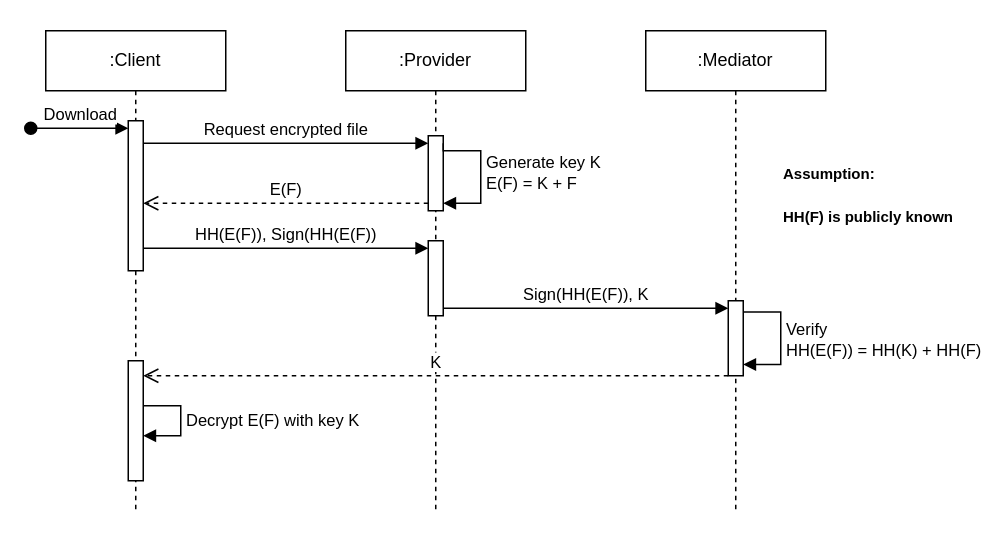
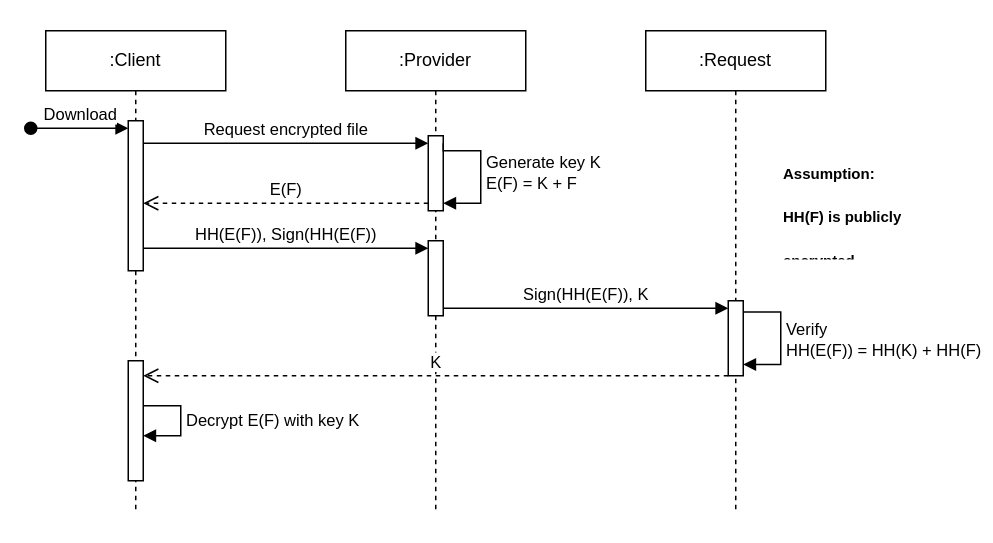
  <mxCell id="0" />
  <mxCell id="1" parent="0" />
  <mxCell id="2" value=":Provider" style="shape=umlLifeline;perimeter=lifelinePerimeter;whiteSpace=wrap;html=1;container=0;dropTarget=0;collapsible=0;recursiveResize=0;outlineConnect=0;portConstraint=eastwest;newEdgeStyle={&quot;edgeStyle&quot;:&quot;elbowEdgeStyle&quot;,&quot;elbow&quot;:&quot;vertical&quot;,&quot;curved&quot;:0,&quot;rounded&quot;:0};" parent="1" vertex="1"><mxGeometry x="230" y="20" width="120" height="320" as="geometry" /></mxCell>
  <mxCell id="3" value="" style="html=1;points=[[0,0,0,0,5],[0,1,0,0,-5],[1,0,0,0,5],[1,1,0,0,-5]];perimeter=orthogonalPerimeter;outlineConnect=0;targetShapes=umlLifeline;portConstraint=eastwest;newEdgeStyle={&quot;curved&quot;:0,&quot;rounded&quot;:0};" parent="2" vertex="1"><mxGeometry x="55" y="70" width="10" height="50" as="geometry" /></mxCell>
  <mxCell id="4" value="" style="html=1;points=[[0,0,0,0,5],[0,1,0,0,-5],[1,0,0,0,5],[1,1,0,0,-5]];perimeter=orthogonalPerimeter;outlineConnect=0;targetShapes=umlLifeline;portConstraint=eastwest;newEdgeStyle={&quot;curved&quot;:0,&quot;rounded&quot;:0};" parent="2" vertex="1"><mxGeometry x="55" y="140" width="10" height="50" as="geometry" /></mxCell>
  <mxCell id="5" value="Generate key K&lt;br&gt;E(F) = K + F" style="html=1;align=left;spacingLeft=2;endArrow=block;rounded=0;edgeStyle=orthogonalEdgeStyle;curved=0;rounded=0;exitX=1;exitY=0;exitDx=0;exitDy=5;exitPerimeter=0;entryX=1;entryY=1;entryDx=0;entryDy=-5;entryPerimeter=0;" parent="2" source="3" target="3" edge="1"><mxGeometry relative="1" as="geometry"><mxPoint x="80" y="80" as="sourcePoint" /><Array as="points"><mxPoint x="65" y="80" /><mxPoint x="90" y="80" /><mxPoint x="90" y="115" /></Array><mxPoint x="80" y="115" as="targetPoint" /></mxGeometry></mxCell>
  <mxCell id="6" value=":Client" style="shape=umlLifeline;perimeter=lifelinePerimeter;whiteSpace=wrap;html=1;container=0;dropTarget=0;collapsible=0;recursiveResize=0;outlineConnect=0;portConstraint=eastwest;newEdgeStyle={&quot;edgeStyle&quot;:&quot;elbowEdgeStyle&quot;,&quot;elbow&quot;:&quot;vertical&quot;,&quot;curved&quot;:0,&quot;rounded&quot;:0};" parent="1" vertex="1"><mxGeometry x="30" y="20" width="120" height="320" as="geometry" /></mxCell>
  <mxCell id="7" value="" style="html=1;points=[[0,0,0,0,5],[0,1,0,0,-5],[1,0,0,0,5],[1,1,0,0,-5]];perimeter=orthogonalPerimeter;outlineConnect=0;targetShapes=umlLifeline;portConstraint=eastwest;newEdgeStyle={&quot;curved&quot;:0,&quot;rounded&quot;:0};" parent="6" vertex="1"><mxGeometry x="55" y="60" width="10" height="100" as="geometry" /></mxCell>
  <mxCell id="8" value="" style="html=1;points=[[0,0,0,0,5],[0,1,0,0,-5],[1,0,0,0,5],[1,1,0,0,-5]];perimeter=orthogonalPerimeter;outlineConnect=0;targetShapes=umlLifeline;portConstraint=eastwest;newEdgeStyle={&quot;curved&quot;:0,&quot;rounded&quot;:0};" parent="6" vertex="1"><mxGeometry x="55" y="220" width="10" height="80" as="geometry" /></mxCell>
- <mxCell id="9" value=":Mediator" style="shape=umlLifeline;perimeter=lifelinePerimeter;whiteSpace=wrap;html=1;container=0;dropTarget=0;collapsible=0;recursiveResize=0;outlineConnect=0;portConstraint=eastwest;newEdgeStyle={&quot;edgeStyle&quot;:&quot;elbowEdgeStyle&quot;,&quot;elbow&quot;:&quot;vertical&quot;,&quot;curved&quot;:0,&quot;rounded&quot;:0};" parent="1" vertex="1"><mxGeometry x="430" y="20" width="120" height="320" as="geometry" /></mxCell>
+ <mxCell id="9" value=":Request" style="shape=umlLifeline;perimeter=lifelinePerimeter;whiteSpace=wrap;html=1;container=0;dropTarget=0;collapsible=0;recursiveResize=0;outlineConnect=0;portConstraint=eastwest;newEdgeStyle={&quot;edgeStyle&quot;:&quot;elbowEdgeStyle&quot;,&quot;elbow&quot;:&quot;vertical&quot;,&quot;curved&quot;:0,&quot;rounded&quot;:0};" parent="1" vertex="1"><mxGeometry x="430" y="20" width="120" height="320" as="geometry" /></mxCell>
  <mxCell id="10" value="" style="html=1;points=[[0,0,0,0,5],[0,1,0,0,-5],[1,0,0,0,5],[1,1,0,0,-5]];perimeter=orthogonalPerimeter;outlineConnect=0;targetShapes=umlLifeline;portConstraint=eastwest;newEdgeStyle={&quot;curved&quot;:0,&quot;rounded&quot;:0};" parent="9" vertex="1"><mxGeometry x="55" y="180" width="10" height="50" as="geometry" /></mxCell>
  <mxCell id="11" value="Verify&lt;br&gt;HH(E(F)) = HH(K) + HH(F)" style="html=1;align=left;spacingLeft=2;endArrow=block;rounded=0;edgeStyle=orthogonalEdgeStyle;curved=0;rounded=0;exitX=1;exitY=0;exitDx=0;exitDy=5;exitPerimeter=0;" parent="9" edge="1"><mxGeometry relative="1" as="geometry"><mxPoint x="65" y="187.5" as="sourcePoint" /><Array as="points"><mxPoint x="90" y="187.5" /><mxPoint x="90" y="222.5" /></Array><mxPoint x="65" y="222.5" as="targetPoint" /></mxGeometry></mxCell>
  <mxCell id="12" value="Download" style="html=1;verticalAlign=bottom;startArrow=oval;startFill=1;endArrow=block;startSize=8;curved=0;rounded=0;entryX=0;entryY=0;entryDx=0;entryDy=5;entryPerimeter=0;" parent="1" target="7" edge="1"><mxGeometry width="60" relative="1" as="geometry"><mxPoint x="20" y="85" as="sourcePoint" /><mxPoint x="80" y="90" as="targetPoint" /></mxGeometry></mxCell>
  <mxCell id="13" value="Request encrypted file" style="html=1;verticalAlign=bottom;endArrow=block;curved=0;rounded=0;entryX=0;entryY=0;entryDx=0;entryDy=5;" parent="1" source="7" target="3" edge="1"><mxGeometry relative="1" as="geometry"><mxPoint x="210" y="95" as="sourcePoint" /></mxGeometry></mxCell>
  <mxCell id="14" value="E(F)" style="html=1;verticalAlign=bottom;endArrow=open;dashed=1;endSize=8;curved=0;rounded=0;exitX=0;exitY=1;exitDx=0;exitDy=-5;" parent="1" source="3" target="7" edge="1"><mxGeometry relative="1" as="geometry"><mxPoint x="215" y="135" as="targetPoint" /></mxGeometry></mxCell>
  <mxCell id="15" value="HH(E(F)), Sign(HH(E(F))" style="html=1;verticalAlign=bottom;endArrow=block;curved=0;rounded=0;entryX=0;entryY=0;entryDx=0;entryDy=5;entryPerimeter=0;" parent="1" source="7" target="4" edge="1"><mxGeometry width="80" relative="1" as="geometry"><mxPoint x="100" y="169.5" as="sourcePoint" /><mxPoint x="180" y="169.5" as="targetPoint" /></mxGeometry></mxCell>
  <mxCell id="16" value="Sign(HH(E(F)), K" style="html=1;verticalAlign=bottom;endArrow=block;curved=0;rounded=0;entryX=0;entryY=0;entryDx=0;entryDy=5;entryPerimeter=0;" parent="1" source="4" target="10" edge="1"><mxGeometry width="80" relative="1" as="geometry"><mxPoint x="310" y="190" as="sourcePoint" /><mxPoint x="390" y="190" as="targetPoint" /></mxGeometry></mxCell>
  <mxCell id="17" value="K" style="html=1;verticalAlign=bottom;endArrow=open;dashed=1;endSize=8;curved=0;rounded=0;exitX=0;exitY=1;exitDx=0;exitDy=-5;" parent="1" edge="1"><mxGeometry relative="1" as="geometry"><mxPoint x="95" y="250" as="targetPoint" /><mxPoint x="485" y="250" as="sourcePoint" /></mxGeometry></mxCell>
  <mxCell id="18" value="Decrypt E(F) with key K" style="html=1;align=left;spacingLeft=2;endArrow=block;rounded=0;edgeStyle=orthogonalEdgeStyle;curved=0;rounded=0;" parent="1" edge="1"><mxGeometry relative="1" as="geometry"><mxPoint x="95" y="270" as="sourcePoint" /><Array as="points"><mxPoint x="120" y="270" /><mxPoint x="120" y="290" /></Array><mxPoint x="95" y="290" as="targetPoint" /></mxGeometry></mxCell>
- <mxCell id="19" value="&lt;h1 style=&quot;margin-top: 0px;&quot;&gt;&lt;font style=&quot;font-size: 10px;&quot;&gt;Assumption:&lt;br&gt;HH(F) is publicly known&lt;/font&gt;&lt;/h1&gt;" style="text;html=1;whiteSpace=wrap;overflow=hidden;rounded=0;" parent="1" vertex="1"><mxGeometry x="520" y="90" width="120" height="80" as="geometry" /></mxCell>
+ <mxCell id="19" value="&lt;h1 style=&quot;margin-top: 0px;&quot;&gt;&lt;font style=&quot;font-size: 10px;&quot;&gt;Assumption:&lt;br&gt;HH(F) is publicly encrypted&lt;/font&gt;&lt;/h1&gt;" style="text;html=1;whiteSpace=wrap;overflow=hidden;rounded=0;" parent="1" vertex="1"><mxGeometry x="520" y="90" width="120" height="80" as="geometry" /></mxCell>
